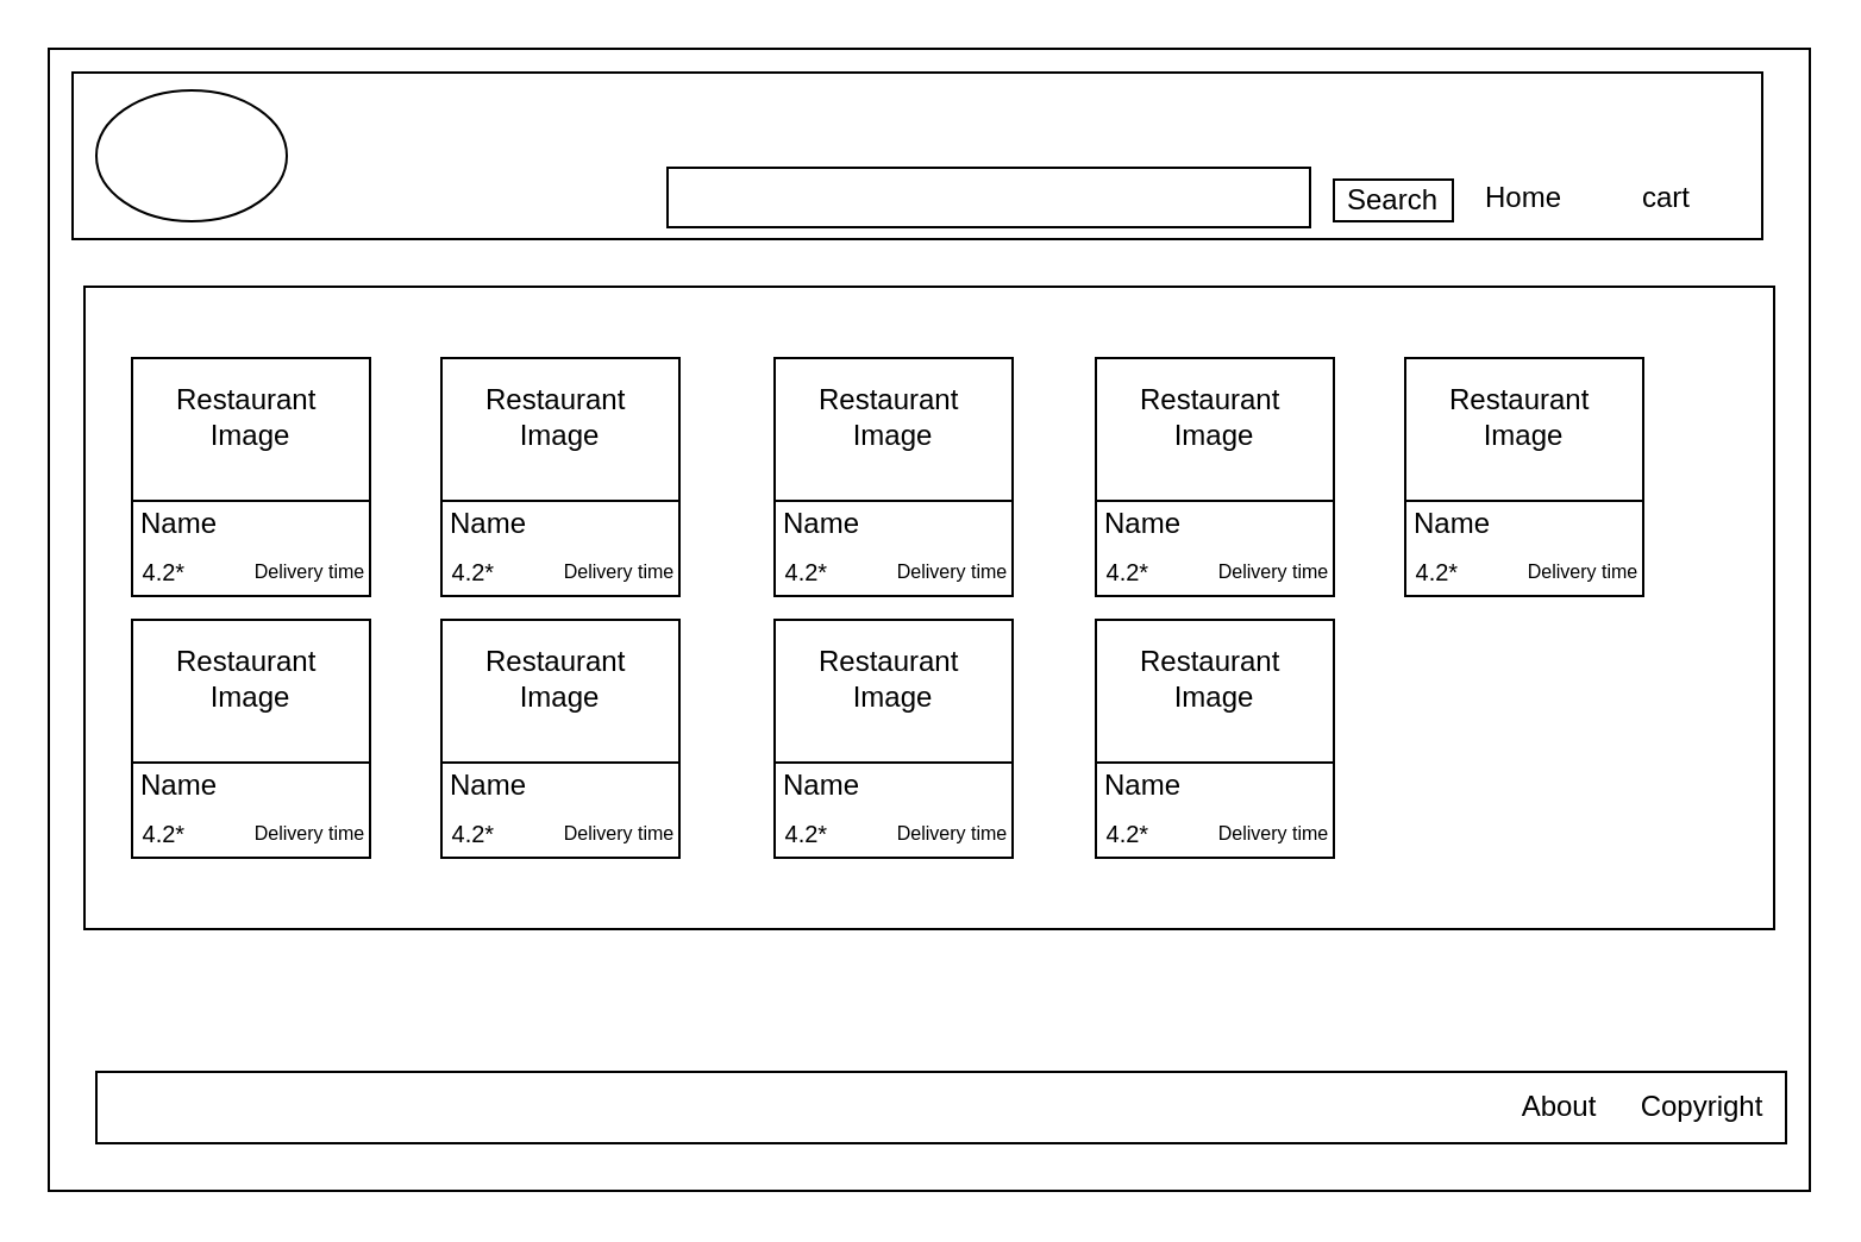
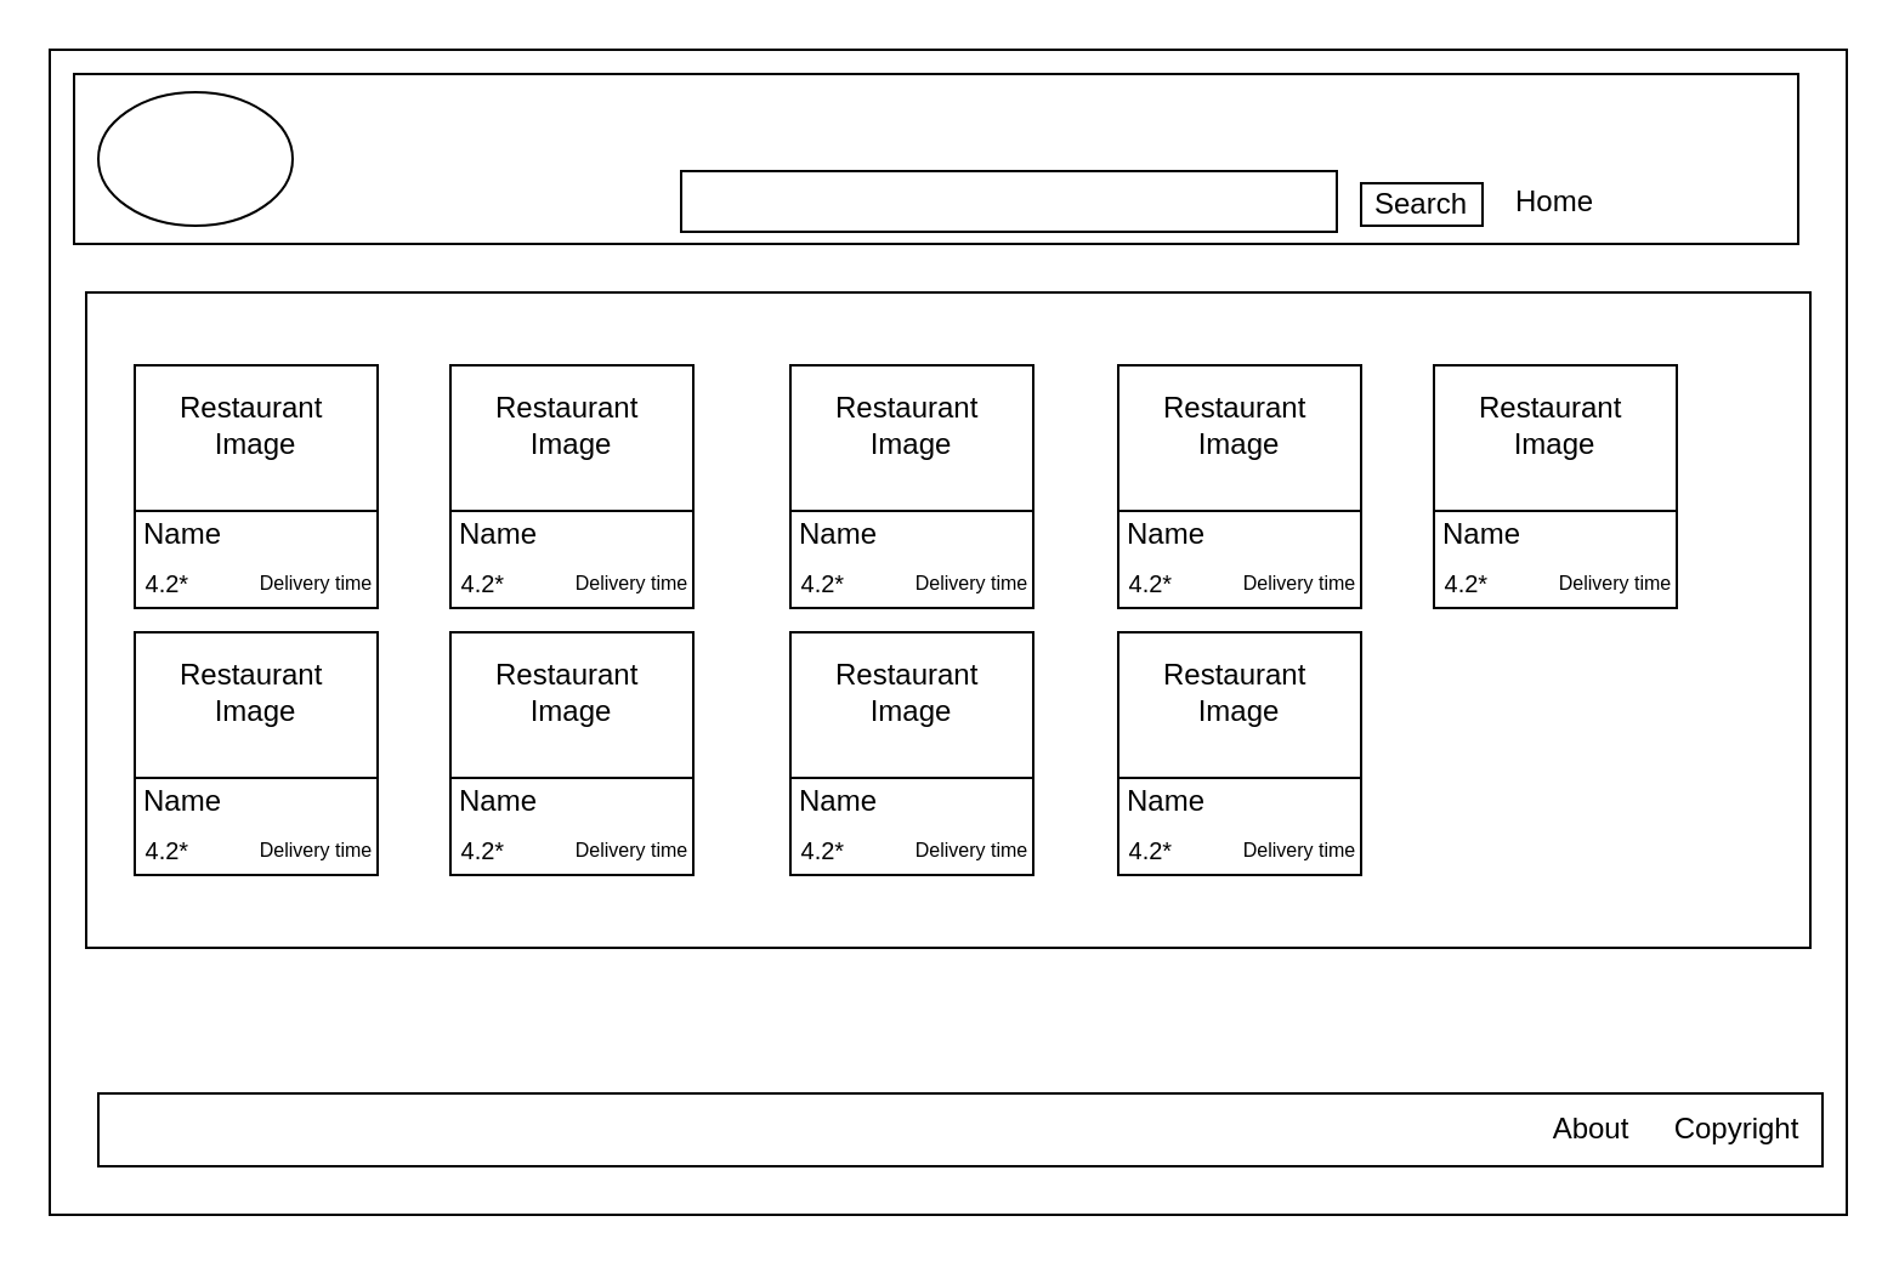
  <mxCell id="0" />
  <mxCell id="1" parent="0" />
  <mxCell id="2" value="" style="rounded=0;whiteSpace=wrap;html=1;" parent="1" vertex="1"><mxGeometry x="20" y="20" width="740" height="480" as="geometry" /></mxCell>
  <mxCell id="3" value="" style="rounded=0;whiteSpace=wrap;html=1;" parent="1" vertex="1"><mxGeometry x="40" y="450" width="710" height="30" as="geometry" /></mxCell>
  <mxCell id="4" value="" style="rounded=0;whiteSpace=wrap;html=1;" parent="1" vertex="1"><mxGeometry x="30" y="30" width="710" height="70" as="geometry" /></mxCell>
  <mxCell id="5" value="" style="rounded=0;whiteSpace=wrap;html=1;" parent="1" vertex="1"><mxGeometry x="35" y="120" width="710" height="270" as="geometry" /></mxCell>
  <mxCell id="6" value="" style="ellipse;whiteSpace=wrap;html=1;" parent="1" vertex="1"><mxGeometry x="40" y="37.5" width="80" height="55" as="geometry" /></mxCell>
  <mxCell id="7" value="Home" style="text;html=1;strokeColor=none;fillColor=none;align=center;verticalAlign=middle;whiteSpace=wrap;rounded=0;" parent="1" vertex="1"><mxGeometry x="610" y="67.5" width="60" height="30" as="geometry" /></mxCell>
- <mxCell id="8" value="cart" style="text;html=1;strokeColor=none;fillColor=none;align=center;verticalAlign=middle;whiteSpace=wrap;rounded=0;" parent="1" vertex="1"><mxGeometry x="670" y="67.5" width="60" height="30" as="geometry" /></mxCell>
  <mxCell id="9" value="" style="rounded=0;whiteSpace=wrap;html=1;" parent="1" vertex="1"><mxGeometry x="280" y="70" width="270" height="25" as="geometry" /></mxCell>
  <mxCell id="10" value="Copyright" style="text;html=1;strokeColor=none;fillColor=none;align=center;verticalAlign=middle;whiteSpace=wrap;rounded=0;" vertex="1" parent="1"><mxGeometry x="685" y="450" width="60" height="30" as="geometry" /></mxCell>
  <mxCell id="11" value="About" style="text;html=1;strokeColor=none;fillColor=none;align=center;verticalAlign=middle;whiteSpace=wrap;rounded=0;" vertex="1" parent="1"><mxGeometry x="615" y="450" width="80" height="30" as="geometry" /></mxCell>
  <mxCell id="12" value="" style="whiteSpace=wrap;html=1;aspect=fixed;" vertex="1" parent="1"><mxGeometry x="55" y="150" width="100" height="100" as="geometry" /></mxCell>
  <mxCell id="13" value="" style="rounded=0;whiteSpace=wrap;html=1;" vertex="1" parent="1"><mxGeometry x="560" y="75" width="50" height="17.5" as="geometry" /></mxCell>
  <mxCell id="14" value="Search" style="text;html=1;strokeColor=none;fillColor=none;align=center;verticalAlign=middle;whiteSpace=wrap;rounded=0;" parent="1" vertex="1"><mxGeometry x="555" y="68.75" width="60" height="30" as="geometry" /></mxCell>
  <mxCell id="15" value="" style="endArrow=none;html=1;rounded=0;" edge="1" parent="1"><mxGeometry width="50" height="50" relative="1" as="geometry"><mxPoint x="55" y="210" as="sourcePoint" /><mxPoint x="155" y="210" as="targetPoint" /></mxGeometry></mxCell>
  <mxCell id="16" value="Name" style="text;html=1;strokeColor=none;fillColor=none;align=center;verticalAlign=middle;whiteSpace=wrap;rounded=0;" vertex="1" parent="1"><mxGeometry x="30" y="190" width="90" height="60" as="geometry" /></mxCell>
  <mxCell id="17" value="&amp;nbsp;4.2*" style="text;html=1;strokeColor=none;fillColor=none;align=left;verticalAlign=middle;whiteSpace=wrap;rounded=0;fontSize=10" vertex="1" parent="1"><mxGeometry x="55" y="230" width="50" height="20" as="geometry" /></mxCell>
  <mxCell id="18" value="Delivery time" style="text;html=1;strokeColor=none;fillColor=none;align=center;verticalAlign=middle;whiteSpace=wrap;rounded=0;fontSize=8" vertex="1" parent="1"><mxGeometry x="105" y="235" width="50" height="10" as="geometry" /></mxCell>
  <mxCell id="19" value="Restaurant&amp;nbsp;&lt;br style=&quot;border-color: var(--border-color);&quot;&gt;Image" style="text;html=1;strokeColor=none;fillColor=none;align=center;verticalAlign=middle;whiteSpace=wrap;rounded=0;" vertex="1" parent="1"><mxGeometry x="75" y="160" width="60" height="30" as="geometry" /></mxCell>
  <mxCell id="20" value="" style="whiteSpace=wrap;html=1;aspect=fixed;" vertex="1" parent="1"><mxGeometry x="185" y="150" width="100" height="100" as="geometry" /></mxCell>
  <mxCell id="21" value="" style="endArrow=none;html=1;rounded=0;" edge="1" parent="1"><mxGeometry width="50" height="50" relative="1" as="geometry"><mxPoint x="185" y="210" as="sourcePoint" /><mxPoint x="285" y="210" as="targetPoint" /></mxGeometry></mxCell>
  <mxCell id="22" value="Name" style="text;html=1;strokeColor=none;fillColor=none;align=center;verticalAlign=middle;whiteSpace=wrap;rounded=0;" vertex="1" parent="1"><mxGeometry x="170" y="210" width="70" height="20" as="geometry" /></mxCell>
  <mxCell id="23" value="&amp;nbsp;4.2*" style="text;html=1;strokeColor=none;fillColor=none;align=left;verticalAlign=middle;whiteSpace=wrap;rounded=0;fontSize=10" vertex="1" parent="1"><mxGeometry x="185" y="230" width="50" height="20" as="geometry" /></mxCell>
  <mxCell id="24" value="Delivery time" style="text;html=1;strokeColor=none;fillColor=none;align=center;verticalAlign=middle;whiteSpace=wrap;rounded=0;fontSize=8" vertex="1" parent="1"><mxGeometry x="235" y="235" width="50" height="10" as="geometry" /></mxCell>
  <mxCell id="25" value="Restaurant&amp;nbsp;&lt;br style=&quot;border-color: var(--border-color);&quot;&gt;Image" style="text;html=1;strokeColor=none;fillColor=none;align=center;verticalAlign=middle;whiteSpace=wrap;rounded=0;" vertex="1" parent="1"><mxGeometry x="205" y="160" width="60" height="30" as="geometry" /></mxCell>
  <mxCell id="26" value="" style="whiteSpace=wrap;html=1;aspect=fixed;" vertex="1" parent="1"><mxGeometry x="325" y="150" width="100" height="100" as="geometry" /></mxCell>
  <mxCell id="27" value="" style="endArrow=none;html=1;rounded=0;" edge="1" parent="1"><mxGeometry width="50" height="50" relative="1" as="geometry"><mxPoint x="325" y="210" as="sourcePoint" /><mxPoint x="425" y="210" as="targetPoint" /></mxGeometry></mxCell>
  <mxCell id="28" value="Name" style="text;html=1;strokeColor=none;fillColor=none;align=center;verticalAlign=middle;whiteSpace=wrap;rounded=0;" vertex="1" parent="1"><mxGeometry x="310" y="210" width="70" height="20" as="geometry" /></mxCell>
  <mxCell id="29" value="&amp;nbsp;4.2*" style="text;html=1;strokeColor=none;fillColor=none;align=left;verticalAlign=middle;whiteSpace=wrap;rounded=0;fontSize=10" vertex="1" parent="1"><mxGeometry x="325" y="230" width="50" height="20" as="geometry" /></mxCell>
  <mxCell id="30" value="Delivery time" style="text;html=1;strokeColor=none;fillColor=none;align=center;verticalAlign=middle;whiteSpace=wrap;rounded=0;fontSize=8" vertex="1" parent="1"><mxGeometry x="375" y="235" width="50" height="10" as="geometry" /></mxCell>
  <mxCell id="31" value="Restaurant&amp;nbsp;&lt;br style=&quot;border-color: var(--border-color);&quot;&gt;Image" style="text;html=1;strokeColor=none;fillColor=none;align=center;verticalAlign=middle;whiteSpace=wrap;rounded=0;" vertex="1" parent="1"><mxGeometry x="345" y="160" width="60" height="30" as="geometry" /></mxCell>
  <mxCell id="32" value="" style="whiteSpace=wrap;html=1;aspect=fixed;" vertex="1" parent="1"><mxGeometry x="460" y="150" width="100" height="100" as="geometry" /></mxCell>
  <mxCell id="33" value="" style="endArrow=none;html=1;rounded=0;" edge="1" parent="1"><mxGeometry width="50" height="50" relative="1" as="geometry"><mxPoint x="460" y="210" as="sourcePoint" /><mxPoint x="560" y="210" as="targetPoint" /></mxGeometry></mxCell>
  <mxCell id="34" value="Name" style="text;html=1;strokeColor=none;fillColor=none;align=center;verticalAlign=middle;whiteSpace=wrap;rounded=0;" vertex="1" parent="1"><mxGeometry x="445" y="210" width="70" height="20" as="geometry" /></mxCell>
  <mxCell id="35" value="&amp;nbsp;4.2*" style="text;html=1;strokeColor=none;fillColor=none;align=left;verticalAlign=middle;whiteSpace=wrap;rounded=0;fontSize=10" vertex="1" parent="1"><mxGeometry x="460" y="230" width="50" height="20" as="geometry" /></mxCell>
  <mxCell id="36" value="Delivery time" style="text;html=1;strokeColor=none;fillColor=none;align=center;verticalAlign=middle;whiteSpace=wrap;rounded=0;fontSize=8" vertex="1" parent="1"><mxGeometry x="510" y="235" width="50" height="10" as="geometry" /></mxCell>
  <mxCell id="37" value="Restaurant&amp;nbsp;&lt;br style=&quot;border-color: var(--border-color);&quot;&gt;Image" style="text;html=1;strokeColor=none;fillColor=none;align=center;verticalAlign=middle;whiteSpace=wrap;rounded=0;" vertex="1" parent="1"><mxGeometry x="480" y="160" width="60" height="30" as="geometry" /></mxCell>
  <mxCell id="38" value="" style="whiteSpace=wrap;html=1;aspect=fixed;" vertex="1" parent="1"><mxGeometry x="590" y="150" width="100" height="100" as="geometry" /></mxCell>
  <mxCell id="39" value="" style="endArrow=none;html=1;rounded=0;" edge="1" parent="1"><mxGeometry width="50" height="50" relative="1" as="geometry"><mxPoint x="590" y="210" as="sourcePoint" /><mxPoint x="690" y="210" as="targetPoint" /></mxGeometry></mxCell>
  <mxCell id="40" value="Name" style="text;html=1;strokeColor=none;fillColor=none;align=center;verticalAlign=middle;whiteSpace=wrap;rounded=0;" vertex="1" parent="1"><mxGeometry x="575" y="210" width="70" height="20" as="geometry" /></mxCell>
  <mxCell id="41" value="&amp;nbsp;4.2*" style="text;html=1;strokeColor=none;fillColor=none;align=left;verticalAlign=middle;whiteSpace=wrap;rounded=0;fontSize=10" vertex="1" parent="1"><mxGeometry x="590" y="230" width="50" height="20" as="geometry" /></mxCell>
  <mxCell id="42" value="Delivery time" style="text;html=1;strokeColor=none;fillColor=none;align=center;verticalAlign=middle;whiteSpace=wrap;rounded=0;fontSize=8" vertex="1" parent="1"><mxGeometry x="640" y="235" width="50" height="10" as="geometry" /></mxCell>
  <mxCell id="43" value="Restaurant&amp;nbsp;&lt;br style=&quot;border-color: var(--border-color);&quot;&gt;Image" style="text;html=1;strokeColor=none;fillColor=none;align=center;verticalAlign=middle;whiteSpace=wrap;rounded=0;" vertex="1" parent="1"><mxGeometry x="610" y="160" width="60" height="30" as="geometry" /></mxCell>
  <mxCell id="44" value="" style="whiteSpace=wrap;html=1;aspect=fixed;" vertex="1" parent="1"><mxGeometry x="55" y="260" width="100" height="100" as="geometry" /></mxCell>
  <mxCell id="45" value="" style="endArrow=none;html=1;rounded=0;" edge="1" parent="1"><mxGeometry width="50" height="50" relative="1" as="geometry"><mxPoint x="55" y="320" as="sourcePoint" /><mxPoint x="155" y="320" as="targetPoint" /></mxGeometry></mxCell>
  <mxCell id="46" value="Name" style="text;html=1;strokeColor=none;fillColor=none;align=center;verticalAlign=middle;whiteSpace=wrap;rounded=0;" vertex="1" parent="1"><mxGeometry x="30" y="300" width="90" height="60" as="geometry" /></mxCell>
  <mxCell id="47" value="&amp;nbsp;4.2*" style="text;html=1;strokeColor=none;fillColor=none;align=left;verticalAlign=middle;whiteSpace=wrap;rounded=0;fontSize=10" vertex="1" parent="1"><mxGeometry x="55" y="340" width="50" height="20" as="geometry" /></mxCell>
  <mxCell id="48" value="Delivery time" style="text;html=1;strokeColor=none;fillColor=none;align=center;verticalAlign=middle;whiteSpace=wrap;rounded=0;fontSize=8" vertex="1" parent="1"><mxGeometry x="105" y="345" width="50" height="10" as="geometry" /></mxCell>
  <mxCell id="49" value="Restaurant&amp;nbsp;&lt;br style=&quot;border-color: var(--border-color);&quot;&gt;Image" style="text;html=1;strokeColor=none;fillColor=none;align=center;verticalAlign=middle;whiteSpace=wrap;rounded=0;" vertex="1" parent="1"><mxGeometry x="75" y="270" width="60" height="30" as="geometry" /></mxCell>
  <mxCell id="50" value="" style="whiteSpace=wrap;html=1;aspect=fixed;" vertex="1" parent="1"><mxGeometry x="185" y="260" width="100" height="100" as="geometry" /></mxCell>
  <mxCell id="51" value="" style="endArrow=none;html=1;rounded=0;" edge="1" parent="1"><mxGeometry width="50" height="50" relative="1" as="geometry"><mxPoint x="185" y="320" as="sourcePoint" /><mxPoint x="285" y="320" as="targetPoint" /></mxGeometry></mxCell>
  <mxCell id="52" value="Name" style="text;html=1;strokeColor=none;fillColor=none;align=center;verticalAlign=middle;whiteSpace=wrap;rounded=0;" vertex="1" parent="1"><mxGeometry x="160" y="300" width="90" height="60" as="geometry" /></mxCell>
  <mxCell id="53" value="&amp;nbsp;4.2*" style="text;html=1;strokeColor=none;fillColor=none;align=left;verticalAlign=middle;whiteSpace=wrap;rounded=0;fontSize=10" vertex="1" parent="1"><mxGeometry x="185" y="340" width="50" height="20" as="geometry" /></mxCell>
  <mxCell id="54" value="Delivery time" style="text;html=1;strokeColor=none;fillColor=none;align=center;verticalAlign=middle;whiteSpace=wrap;rounded=0;fontSize=8" vertex="1" parent="1"><mxGeometry x="235" y="345" width="50" height="10" as="geometry" /></mxCell>
  <mxCell id="55" value="Restaurant&amp;nbsp;&lt;br style=&quot;border-color: var(--border-color);&quot;&gt;Image" style="text;html=1;strokeColor=none;fillColor=none;align=center;verticalAlign=middle;whiteSpace=wrap;rounded=0;" vertex="1" parent="1"><mxGeometry x="205" y="270" width="60" height="30" as="geometry" /></mxCell>
  <mxCell id="56" value="" style="whiteSpace=wrap;html=1;aspect=fixed;" vertex="1" parent="1"><mxGeometry x="325" y="260" width="100" height="100" as="geometry" /></mxCell>
  <mxCell id="57" value="" style="endArrow=none;html=1;rounded=0;" edge="1" parent="1"><mxGeometry width="50" height="50" relative="1" as="geometry"><mxPoint x="325" y="320" as="sourcePoint" /><mxPoint x="425" y="320" as="targetPoint" /></mxGeometry></mxCell>
  <mxCell id="58" value="Name" style="text;html=1;strokeColor=none;fillColor=none;align=center;verticalAlign=middle;whiteSpace=wrap;rounded=0;" vertex="1" parent="1"><mxGeometry x="300" y="300" width="90" height="60" as="geometry" /></mxCell>
  <mxCell id="59" value="&amp;nbsp;4.2*" style="text;html=1;strokeColor=none;fillColor=none;align=left;verticalAlign=middle;whiteSpace=wrap;rounded=0;fontSize=10" vertex="1" parent="1"><mxGeometry x="325" y="340" width="50" height="20" as="geometry" /></mxCell>
  <mxCell id="60" value="Delivery time" style="text;html=1;strokeColor=none;fillColor=none;align=center;verticalAlign=middle;whiteSpace=wrap;rounded=0;fontSize=8" vertex="1" parent="1"><mxGeometry x="375" y="345" width="50" height="10" as="geometry" /></mxCell>
  <mxCell id="61" value="Restaurant&amp;nbsp;&lt;br style=&quot;border-color: var(--border-color);&quot;&gt;Image" style="text;html=1;strokeColor=none;fillColor=none;align=center;verticalAlign=middle;whiteSpace=wrap;rounded=0;" vertex="1" parent="1"><mxGeometry x="345" y="270" width="60" height="30" as="geometry" /></mxCell>
  <mxCell id="62" value="" style="whiteSpace=wrap;html=1;aspect=fixed;" vertex="1" parent="1"><mxGeometry x="460" y="260" width="100" height="100" as="geometry" /></mxCell>
  <mxCell id="63" value="" style="endArrow=none;html=1;rounded=0;" edge="1" parent="1"><mxGeometry width="50" height="50" relative="1" as="geometry"><mxPoint x="460" y="320" as="sourcePoint" /><mxPoint x="560" y="320" as="targetPoint" /></mxGeometry></mxCell>
  <mxCell id="64" value="Name" style="text;html=1;strokeColor=none;fillColor=none;align=center;verticalAlign=middle;whiteSpace=wrap;rounded=0;" vertex="1" parent="1"><mxGeometry x="435" y="300" width="90" height="60" as="geometry" /></mxCell>
  <mxCell id="65" value="&amp;nbsp;4.2*" style="text;html=1;strokeColor=none;fillColor=none;align=left;verticalAlign=middle;whiteSpace=wrap;rounded=0;fontSize=10" vertex="1" parent="1"><mxGeometry x="460" y="340" width="50" height="20" as="geometry" /></mxCell>
  <mxCell id="66" value="Delivery time" style="text;html=1;strokeColor=none;fillColor=none;align=center;verticalAlign=middle;whiteSpace=wrap;rounded=0;fontSize=8" vertex="1" parent="1"><mxGeometry x="510" y="345" width="50" height="10" as="geometry" /></mxCell>
  <mxCell id="67" value="Restaurant&amp;nbsp;&lt;br style=&quot;border-color: var(--border-color);&quot;&gt;Image" style="text;html=1;strokeColor=none;fillColor=none;align=center;verticalAlign=middle;whiteSpace=wrap;rounded=0;" vertex="1" parent="1"><mxGeometry x="480" y="270" width="60" height="30" as="geometry" /></mxCell>
